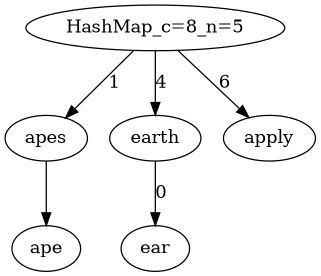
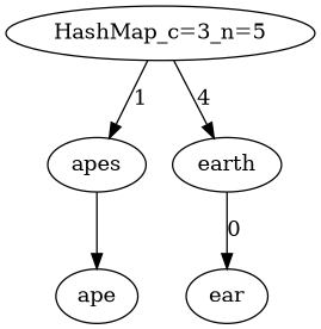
  digraph {
-   "HashMap_c=8_n=5"
+   "HashMap_c=8_n=5" [label="HashMap_c=3_n=5"]
    apes
    earth
-   apply
    ape
    ear
    "HashMap_c=8_n=5" -> apes [label=1]
    "HashMap_c=8_n=5" -> earth [label=4]
-   "HashMap_c=8_n=5" -> apply [label=6]
    apes -> ape
    earth -> ear [label=0]
  }
